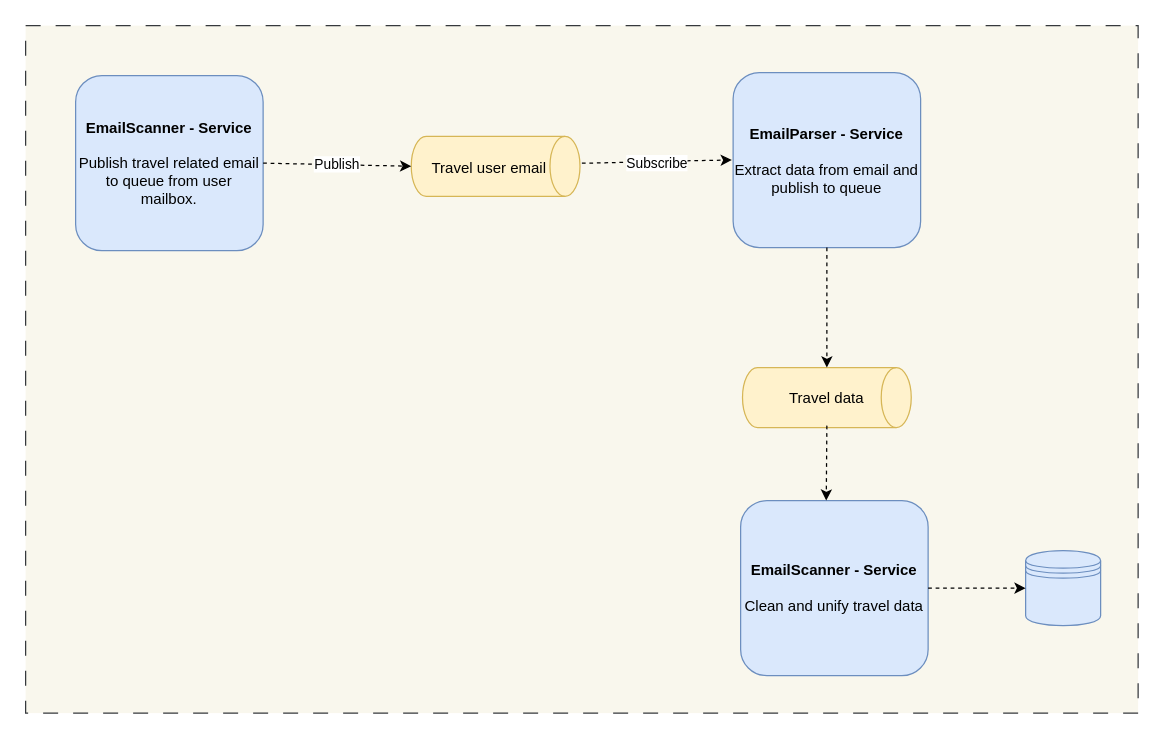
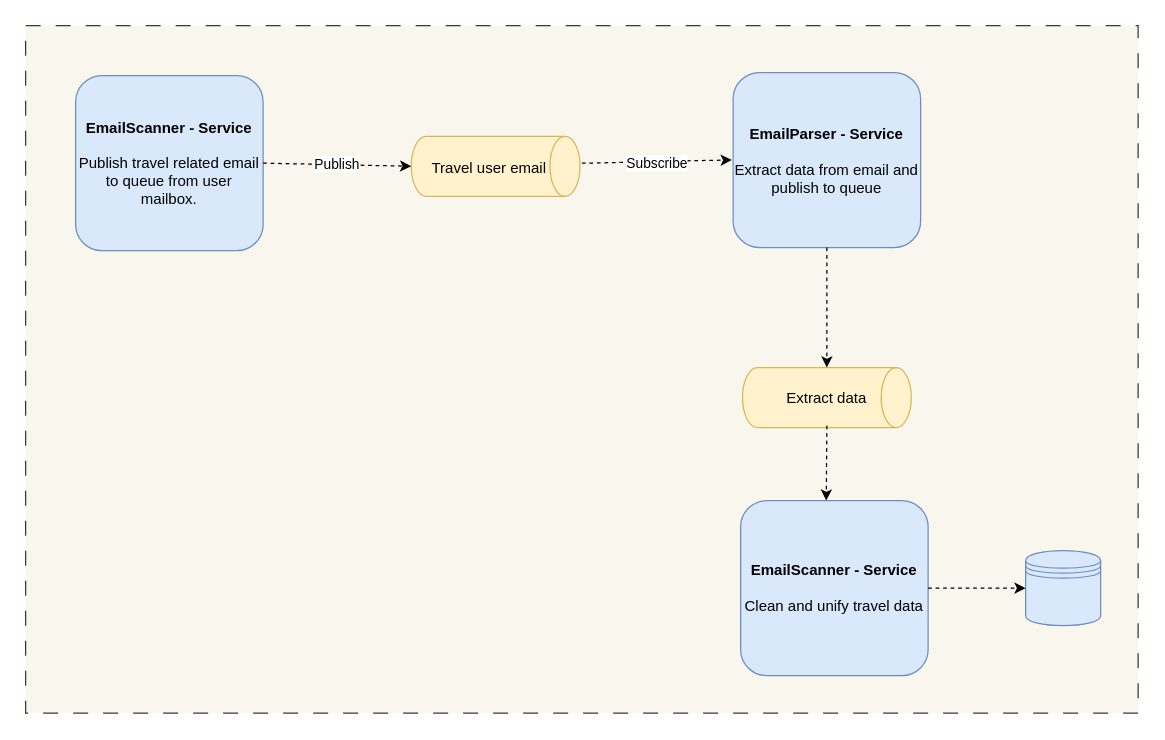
  <mxCell id="0" />
  <mxCell id="1" parent="0" />
  <mxCell id="2" value="" style="rounded=0;whiteSpace=wrap;html=1;dashed=1;dashPattern=12 12;fillColor=#f9f7ed;strokeColor=#36393d;" vertex="1" parent="1"><mxGeometry x="20" y="20" width="890" height="550" as="geometry" /></mxCell>
  <mxCell id="3" value="&lt;b&gt;EmailScanner - Service&lt;/b&gt;&lt;br&gt;&lt;br&gt;Publish travel related email to queue from user mailbox." style="rounded=1;whiteSpace=wrap;html=1;fillColor=#dae8fc;strokeColor=#6c8ebf;fontStyle=0" vertex="1" parent="1"><mxGeometry x="60" y="60" width="150" height="140" as="geometry" /></mxCell>
  <mxCell id="4" value="" style="shape=cylinder3;whiteSpace=wrap;html=1;boundedLbl=1;backgroundOutline=1;size=12.01;rotation=90;fillColor=#fff2cc;strokeColor=#d6b656;" vertex="1" parent="1"><mxGeometry x="372" y="65" width="48" height="135" as="geometry" /></mxCell>
  <mxCell id="5" value="Travel user email" style="text;html=1;strokeColor=none;fillColor=none;align=center;verticalAlign=middle;whiteSpace=wrap;rounded=0;" vertex="1" parent="1"><mxGeometry x="341" y="123" width="100" height="22.5" as="geometry" /></mxCell>
  <mxCell id="6" value="Publish" style="endArrow=classic;html=1;rounded=0;entryX=0.5;entryY=1;entryDx=0;entryDy=0;entryPerimeter=0;dashed=1;" edge="1" parent="1" target="4"><mxGeometry width="50" height="50" relative="1" as="geometry"><mxPoint x="210" y="130" as="sourcePoint" /><mxPoint x="260" y="80" as="targetPoint" /></mxGeometry></mxCell>
  <mxCell id="7" value="&lt;b&gt;EmailParser - Service&lt;/b&gt;&lt;br&gt;&lt;br&gt;Extract data from email and publish to queue" style="rounded=1;whiteSpace=wrap;html=1;fillColor=#dae8fc;strokeColor=#6c8ebf;" vertex="1" parent="1"><mxGeometry x="586" y="57.5" width="150" height="140" as="geometry" /></mxCell>
  <mxCell id="8" value="Subscribe" style="endArrow=classic;html=1;rounded=0;dashed=1;entryX=0;entryY=0.5;entryDx=0;entryDy=0;" edge="1" parent="1"><mxGeometry x="-0.0" y="-1" width="50" height="50" relative="1" as="geometry"><mxPoint x="465" y="130" as="sourcePoint" /><mxPoint x="585" y="127.5" as="targetPoint" /><Array as="points"><mxPoint x="471" y="130" /><mxPoint x="555" y="128" /></Array><mxPoint as="offset" /></mxGeometry></mxCell>
  <mxCell id="9" value="" style="shape=cylinder3;whiteSpace=wrap;html=1;boundedLbl=1;backgroundOutline=1;size=12.01;rotation=90;fillColor=#fff2cc;strokeColor=#d6b656;" vertex="1" parent="1"><mxGeometry x="637" y="250" width="48" height="135" as="geometry" /></mxCell>
  <mxCell id="10" value="" style="endArrow=classic;html=1;rounded=0;entryX=0;entryY=0.5;entryDx=0;entryDy=0;entryPerimeter=0;exitX=0.5;exitY=1;exitDx=0;exitDy=0;dashed=1;" edge="1" parent="1" source="7" target="9"><mxGeometry width="50" height="50" relative="1" as="geometry"><mxPoint x="600" y="270" as="sourcePoint" /><mxPoint x="650" y="220" as="targetPoint" /></mxGeometry></mxCell>
- <mxCell id="11" value="Travel data" style="text;html=1;strokeColor=none;fillColor=none;align=center;verticalAlign=middle;whiteSpace=wrap;rounded=0;" vertex="1" parent="1"><mxGeometry x="611" y="306.25" width="100" height="22.5" as="geometry" /></mxCell>
+ <mxCell id="11" value="Extract data" style="text;html=1;strokeColor=none;fillColor=none;align=center;verticalAlign=middle;whiteSpace=wrap;rounded=0;" vertex="1" parent="1"><mxGeometry x="611" y="306.25" width="100" height="22.5" as="geometry" /></mxCell>
  <mxCell id="12" value="&lt;b&gt;EmailScanner - Service&lt;/b&gt;&lt;br&gt;&lt;br&gt;Clean and unify travel data" style="rounded=1;whiteSpace=wrap;html=1;fillColor=#dae8fc;strokeColor=#6c8ebf;" vertex="1" parent="1"><mxGeometry x="592" y="400" width="150" height="140" as="geometry" /></mxCell>
  <mxCell id="13" value="" style="shape=datastore;whiteSpace=wrap;html=1;fillColor=#dae8fc;strokeColor=#6c8ebf;" vertex="1" parent="1"><mxGeometry x="820" y="440" width="60" height="60" as="geometry" /></mxCell>
  <mxCell id="14" value="" style="endArrow=classic;html=1;rounded=0;dashed=1;" edge="1" parent="1" source="12"><mxGeometry width="50" height="50" relative="1" as="geometry"><mxPoint x="670" y="469.5" as="sourcePoint" /><mxPoint x="820" y="470" as="targetPoint" /></mxGeometry></mxCell>
  <mxCell id="15" value="" style="endArrow=classic;html=1;rounded=0;dashed=1;" edge="1" parent="1"><mxGeometry width="50" height="50" relative="1" as="geometry"><mxPoint x="661" y="340" as="sourcePoint" /><mxPoint x="660.5" y="400" as="targetPoint" /></mxGeometry></mxCell>
